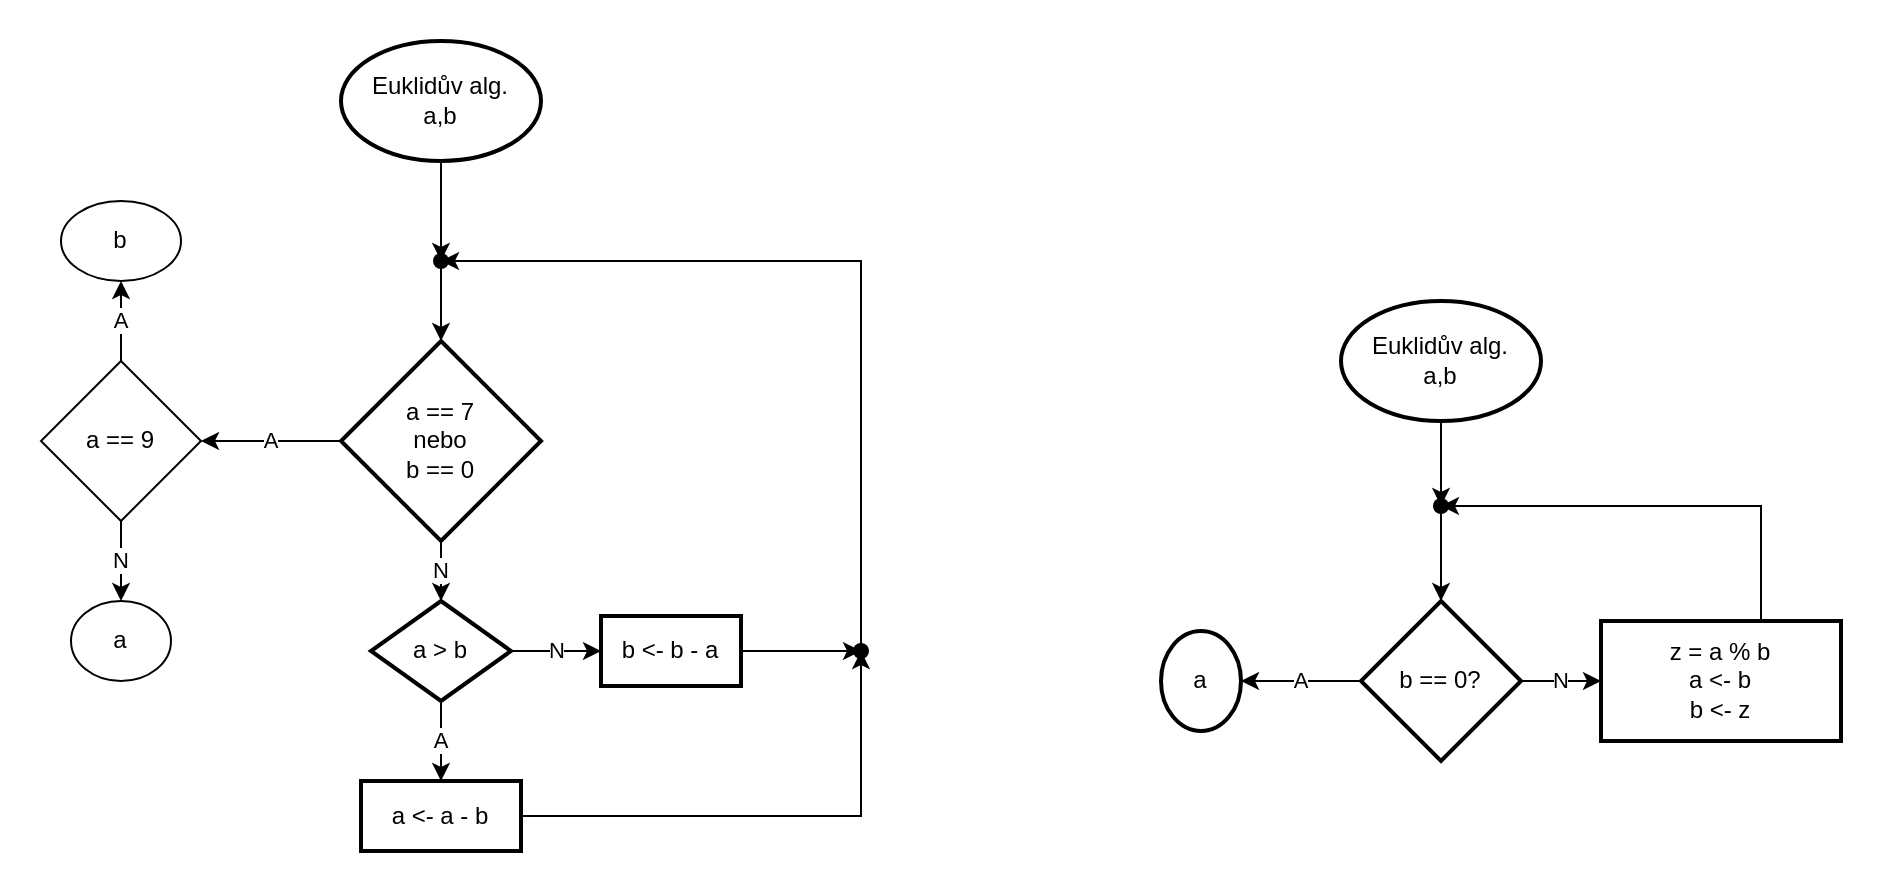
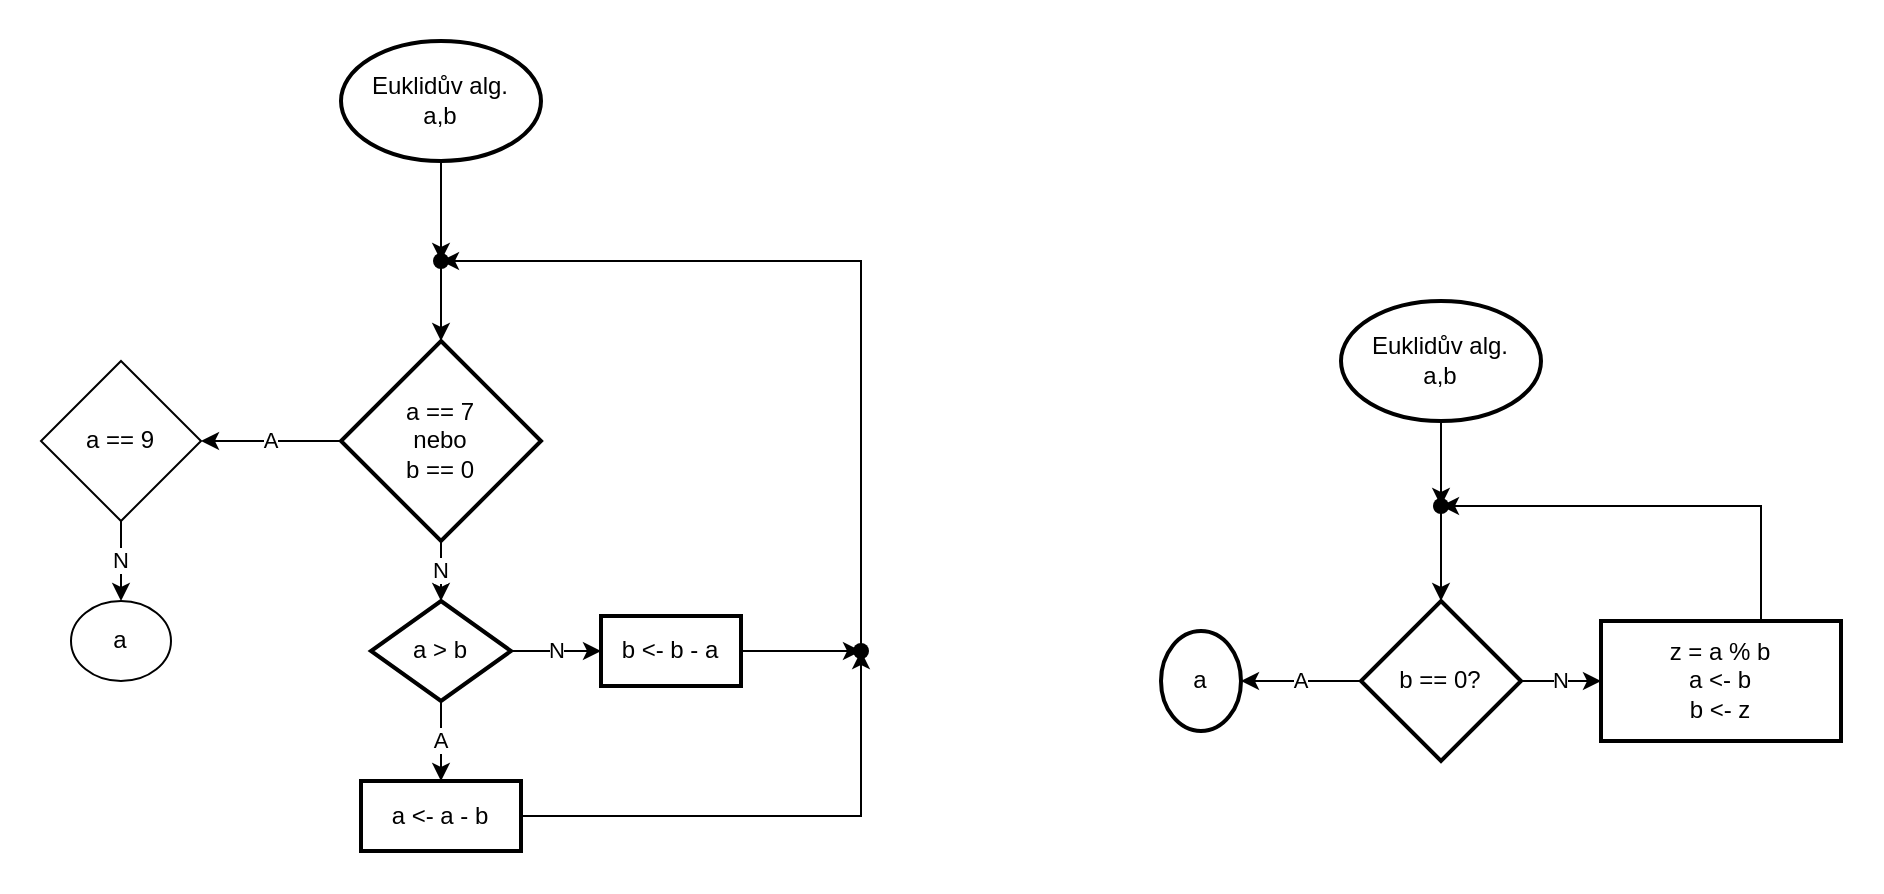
  <mxCell id="0" />
  <mxCell id="1" parent="0" />
  <mxCell id="2" value="" style="edgeStyle=orthogonalEdgeStyle;rounded=0;orthogonalLoop=1;jettySize=auto;html=1;" parent="1" source="3" target="5" edge="1"><mxGeometry relative="1" as="geometry" /></mxCell>
  <mxCell id="3" value="Euklidův alg.&lt;br&gt;a,b" style="strokeWidth=2;html=1;shape=mxgraph.flowchart.start_1;whiteSpace=wrap;" parent="1" vertex="1"><mxGeometry x="170" y="20" width="100" height="60" as="geometry" /></mxCell>
  <mxCell id="4" value="" style="edgeStyle=orthogonalEdgeStyle;rounded=0;orthogonalLoop=1;jettySize=auto;html=1;" parent="1" source="5" target="8" edge="1"><mxGeometry relative="1" as="geometry" /></mxCell>
  <mxCell id="5" value="" style="shape=waypoint;sketch=0;size=6;pointerEvents=1;points=[];fillColor=default;resizable=0;rotatable=0;perimeter=centerPerimeter;snapToPoint=1;strokeWidth=2;" parent="1" vertex="1"><mxGeometry x="200" y="110" width="40" height="40" as="geometry" /></mxCell>
  <mxCell id="6" value="A" style="edgeStyle=orthogonalEdgeStyle;rounded=0;orthogonalLoop=1;jettySize=auto;html=1;entryX=1;entryY=0.5;entryDx=0;entryDy=0;" parent="1" source="8" target="14" edge="1"><mxGeometry relative="1" as="geometry"><mxPoint x="130" y="220" as="targetPoint" /></mxGeometry></mxCell>
  <mxCell id="7" value="N" style="edgeStyle=orthogonalEdgeStyle;rounded=0;orthogonalLoop=1;jettySize=auto;html=1;" parent="1" source="8" target="11" edge="1"><mxGeometry relative="1" as="geometry" /></mxCell>
  <mxCell id="8" value="&lt;div&gt;a == 7&lt;/div&gt;&lt;div&gt;nebo&lt;/div&gt;&lt;div&gt;b == 0&lt;br&gt;&lt;/div&gt;" style="rhombus;whiteSpace=wrap;html=1;sketch=0;strokeWidth=2;" parent="1" vertex="1"><mxGeometry x="170" y="170" width="100" height="100" as="geometry" /></mxCell>
  <mxCell id="9" value="A" style="edgeStyle=orthogonalEdgeStyle;rounded=0;orthogonalLoop=1;jettySize=auto;html=1;" parent="1" source="11" target="18" edge="1"><mxGeometry relative="1" as="geometry" /></mxCell>
  <mxCell id="10" value="N" style="edgeStyle=orthogonalEdgeStyle;rounded=0;orthogonalLoop=1;jettySize=auto;html=1;" parent="1" source="11" target="20" edge="1"><mxGeometry relative="1" as="geometry" /></mxCell>
  <mxCell id="11" value="a &amp;gt; b" style="rhombus;whiteSpace=wrap;html=1;sketch=0;strokeWidth=2;" parent="1" vertex="1"><mxGeometry x="185" y="300" width="70" height="50" as="geometry" /></mxCell>
- <mxCell id="12" value="A" style="edgeStyle=orthogonalEdgeStyle;rounded=0;orthogonalLoop=1;jettySize=auto;html=1;" parent="1" source="14" target="15" edge="1"><mxGeometry relative="1" as="geometry" /></mxCell>
  <mxCell id="13" value="N" style="edgeStyle=orthogonalEdgeStyle;rounded=0;orthogonalLoop=1;jettySize=auto;html=1;" parent="1" source="14" target="16" edge="1"><mxGeometry relative="1" as="geometry" /></mxCell>
  <mxCell id="14" value="a == 9" style="rhombus;whiteSpace=wrap;html=1;" parent="1" vertex="1"><mxGeometry x="20" y="180" width="80" height="80" as="geometry" /></mxCell>
- <mxCell id="15" value="b" style="ellipse;whiteSpace=wrap;html=1;" parent="1" vertex="1"><mxGeometry x="30" y="100" width="60" height="40" as="geometry" /></mxCell>
  <mxCell id="16" value="a" style="ellipse;whiteSpace=wrap;html=1;" parent="1" vertex="1"><mxGeometry x="35" y="300" width="50" height="40" as="geometry" /></mxCell>
  <mxCell id="17" value="" style="edgeStyle=orthogonalEdgeStyle;rounded=0;orthogonalLoop=1;jettySize=auto;html=1;entryX=0.675;entryY=0.55;entryDx=0;entryDy=0;entryPerimeter=0;" parent="1" source="18" target="22" edge="1"><mxGeometry relative="1" as="geometry"><mxPoint x="380" y="407.5" as="targetPoint" /></mxGeometry></mxCell>
  <mxCell id="18" value="a &amp;lt;- a - b" style="whiteSpace=wrap;html=1;sketch=0;strokeWidth=2;" parent="1" vertex="1"><mxGeometry x="180" y="390" width="80" height="35" as="geometry" /></mxCell>
  <mxCell id="19" value="" style="edgeStyle=orthogonalEdgeStyle;rounded=0;orthogonalLoop=1;jettySize=auto;html=1;" parent="1" source="20" target="22" edge="1"><mxGeometry relative="1" as="geometry" /></mxCell>
  <mxCell id="20" value="b &amp;lt;- b - a" style="whiteSpace=wrap;html=1;sketch=0;strokeWidth=2;" parent="1" vertex="1"><mxGeometry x="300" y="307.5" width="70" height="35" as="geometry" /></mxCell>
  <mxCell id="21" value="" style="edgeStyle=orthogonalEdgeStyle;rounded=0;orthogonalLoop=1;jettySize=auto;html=1;entryX=0.575;entryY=0.475;entryDx=0;entryDy=0;entryPerimeter=0;" parent="1" source="22" target="5" edge="1"><mxGeometry relative="1" as="geometry"><mxPoint x="485" y="205" as="targetPoint" /><Array as="points"><mxPoint x="430" y="130" /></Array></mxGeometry></mxCell>
  <mxCell id="22" value="" style="shape=waypoint;sketch=0;size=6;pointerEvents=1;points=[];fillColor=default;resizable=0;rotatable=0;perimeter=centerPerimeter;snapToPoint=1;strokeWidth=2;" parent="1" vertex="1"><mxGeometry x="410" y="305" width="40" height="40" as="geometry" /></mxCell>
  <mxCell id="23" value="Euklidův alg.&lt;br&gt;a,b" style="strokeWidth=2;html=1;shape=mxgraph.flowchart.start_1;whiteSpace=wrap;" parent="1" vertex="1"><mxGeometry x="670" y="150" width="100" height="60" as="geometry" /></mxCell>
  <mxCell id="24" value="" style="edgeStyle=orthogonalEdgeStyle;rounded=0;orthogonalLoop=1;jettySize=auto;html=1;exitX=0.5;exitY=1;exitDx=0;exitDy=0;exitPerimeter=0;" parent="1" source="23" target="26" edge="1"><mxGeometry relative="1" as="geometry"><mxPoint x="720" y="185" as="sourcePoint" /></mxGeometry></mxCell>
  <mxCell id="25" value="" style="edgeStyle=orthogonalEdgeStyle;rounded=0;orthogonalLoop=1;jettySize=auto;html=1;" parent="1" source="26" target="29" edge="1"><mxGeometry relative="1" as="geometry" /></mxCell>
  <mxCell id="26" value="" style="shape=waypoint;sketch=0;size=6;pointerEvents=1;points=[];fillColor=default;resizable=0;rotatable=0;perimeter=centerPerimeter;snapToPoint=1;strokeWidth=2;" parent="1" vertex="1"><mxGeometry x="700" y="232.5" width="40" height="40" as="geometry" /></mxCell>
  <mxCell id="27" value="A" style="edgeStyle=orthogonalEdgeStyle;rounded=0;orthogonalLoop=1;jettySize=auto;html=1;" parent="1" source="29" target="30" edge="1"><mxGeometry relative="1" as="geometry" /></mxCell>
  <mxCell id="28" value="N" style="edgeStyle=orthogonalEdgeStyle;rounded=0;orthogonalLoop=1;jettySize=auto;html=1;" parent="1" source="29" target="32" edge="1"><mxGeometry relative="1" as="geometry" /></mxCell>
  <mxCell id="29" value="b == 0?" style="rhombus;whiteSpace=wrap;html=1;sketch=0;strokeWidth=2;" parent="1" vertex="1"><mxGeometry x="680" y="300" width="80" height="80" as="geometry" /></mxCell>
  <mxCell id="30" value="a" style="ellipse;whiteSpace=wrap;html=1;sketch=0;strokeWidth=2;" parent="1" vertex="1"><mxGeometry x="580" y="315" width="40" height="50" as="geometry" /></mxCell>
  <mxCell id="31" value="" style="edgeStyle=orthogonalEdgeStyle;rounded=0;orthogonalLoop=1;jettySize=auto;html=1;" parent="1" source="32" target="26" edge="1"><mxGeometry relative="1" as="geometry"><mxPoint x="880" y="232.5" as="targetPoint" /><Array as="points"><mxPoint x="880" y="253" /></Array></mxGeometry></mxCell>
  <mxCell id="32" value="&lt;div&gt;z = a % b&lt;/div&gt;&lt;div&gt;a &amp;lt;- b&lt;/div&gt;&lt;div&gt;b &amp;lt;- z&lt;br&gt;&lt;/div&gt;" style="whiteSpace=wrap;html=1;sketch=0;strokeWidth=2;" parent="1" vertex="1"><mxGeometry x="800" y="310" width="120" height="60" as="geometry" /></mxCell>
